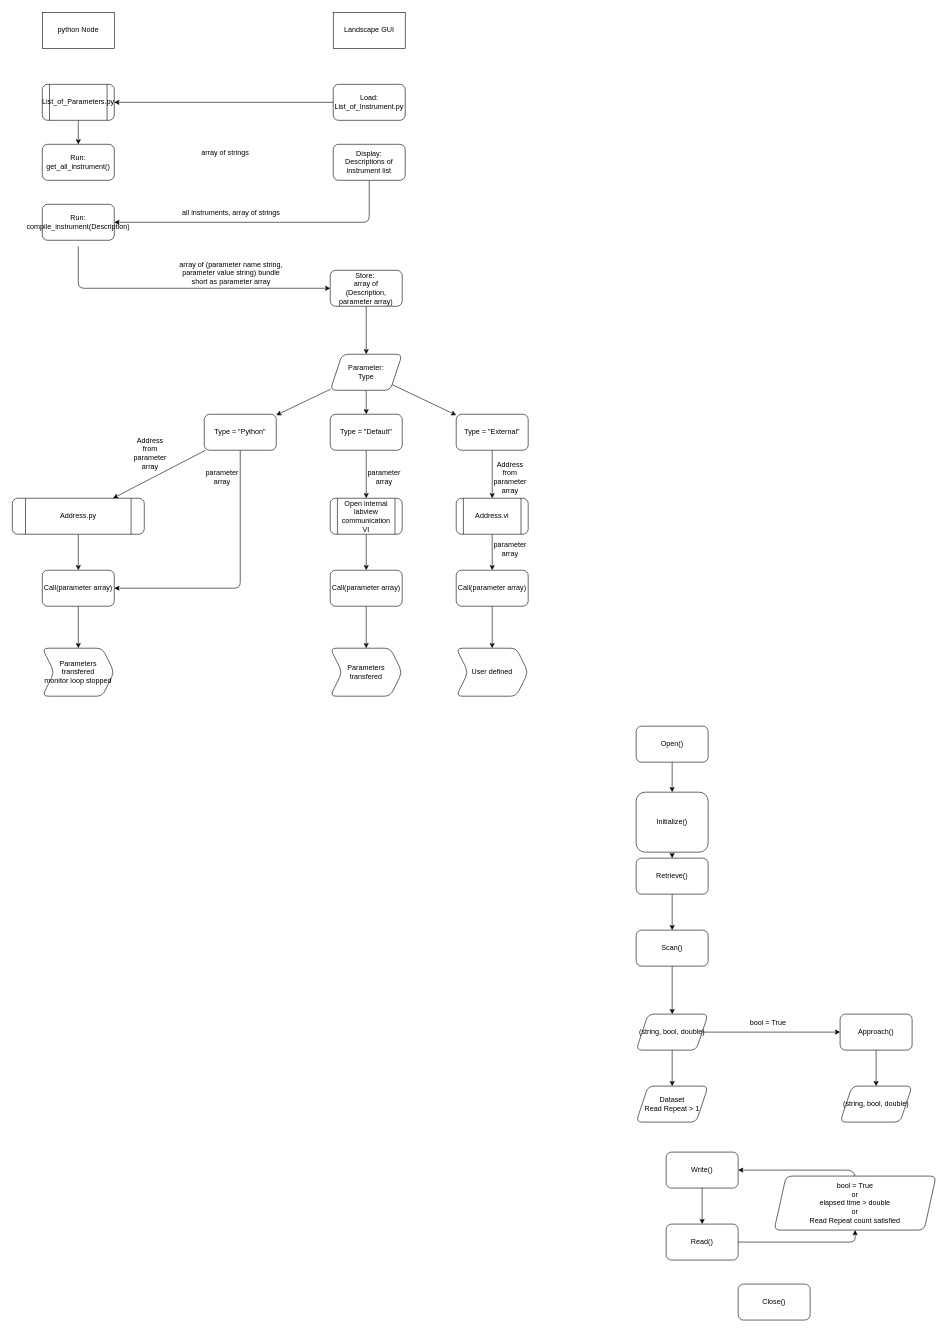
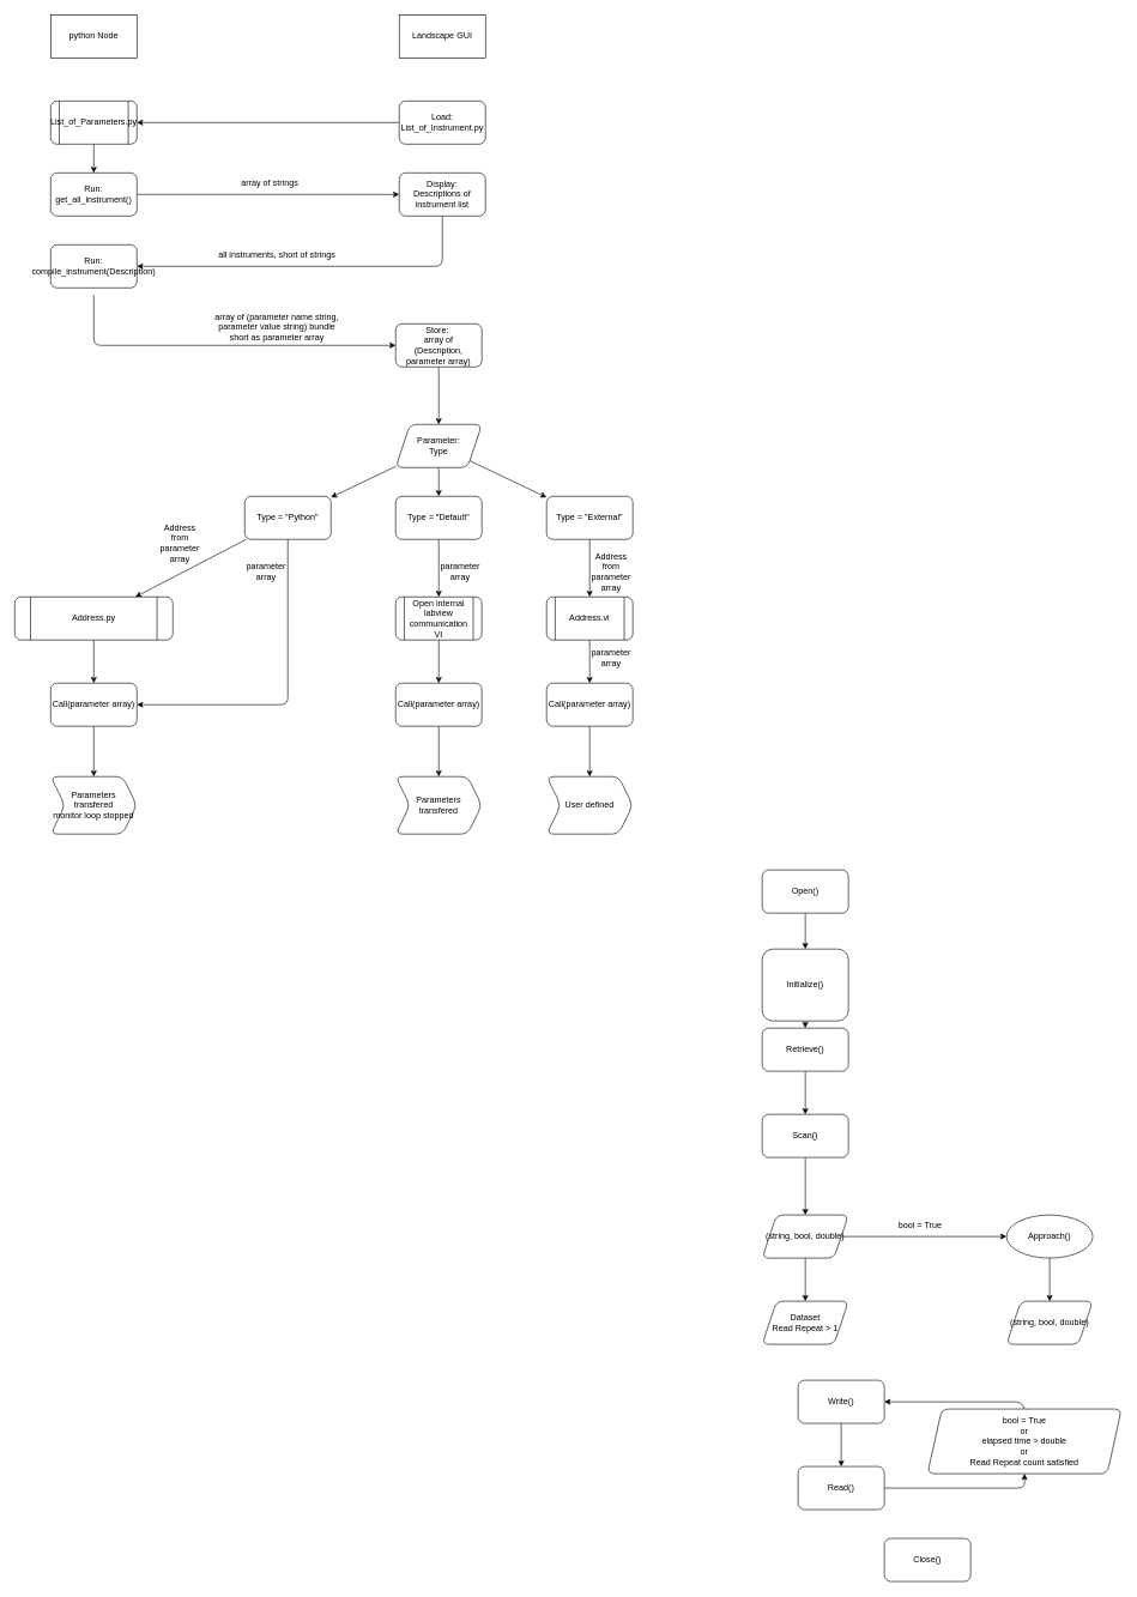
  <mxCell id="0" />
  <mxCell id="1" parent="0" />
+ <mxCell id="2" value="" style="edgeStyle=none;html=1;startArrow=none;exitX=1;exitY=0.5;exitDx=0;exitDy=0;" parent="1" source="26" target="7" edge="1"><mxGeometry relative="1" as="geometry"><mxPoint x="200" y="270" as="sourcePoint" /></mxGeometry></mxCell>
  <mxCell id="3" style="edgeStyle=none;html=1;exitX=0.5;exitY=1;exitDx=0;exitDy=0;entryX=0;entryY=0.5;entryDx=0;entryDy=0;" parent="1" target="14" edge="1"><mxGeometry relative="1" as="geometry"><mxPoint x="130" y="410" as="sourcePoint" /><mxPoint x="330" y="460" as="targetPoint" /><Array as="points"><mxPoint x="130" y="480" /></Array></mxGeometry></mxCell>
  <mxCell id="4" value="" style="edgeStyle=none;html=1;" parent="1" source="5" target="35" edge="1"><mxGeometry relative="1" as="geometry" /></mxCell>
  <mxCell id="5" value="Load:&lt;br&gt;List_of_Instrument.py" style="rounded=1;whiteSpace=wrap;html=1;" parent="1" vertex="1"><mxGeometry x="555" y="140" width="120" height="60" as="geometry" /></mxCell>
  <mxCell id="6" style="edgeStyle=none;html=1;exitX=0.5;exitY=1;exitDx=0;exitDy=0;" parent="1" source="7" target="27" edge="1"><mxGeometry relative="1" as="geometry"><mxPoint x="250" y="380" as="targetPoint" /><Array as="points"><mxPoint x="615" y="370" /></Array></mxGeometry></mxCell>
  <mxCell id="7" value="Display:&lt;br&gt;Descriptions of instrument list" style="whiteSpace=wrap;html=1;rounded=1;" parent="1" vertex="1"><mxGeometry x="555" y="240" width="120" height="60" as="geometry" /></mxCell>
  <mxCell id="8" value="python Node" style="rounded=0;whiteSpace=wrap;html=1;" parent="1" vertex="1"><mxGeometry x="70" y="20" width="120" height="60" as="geometry" /></mxCell>
  <mxCell id="9" value="Landscape GUI" style="rounded=0;whiteSpace=wrap;html=1;" parent="1" vertex="1"><mxGeometry x="555" y="20" width="120" height="60" as="geometry" /></mxCell>
  <mxCell id="10" value="array of strings" style="text;html=1;strokeColor=none;fillColor=none;align=center;verticalAlign=middle;whiteSpace=wrap;rounded=0;" parent="1" vertex="1"><mxGeometry x="270" y="240" width="210" height="30" as="geometry" /></mxCell>
  <mxCell id="11" value="array of (parameter name string, parameter value string) bundle&lt;br&gt;short as parameter array" style="text;html=1;strokeColor=none;fillColor=none;align=center;verticalAlign=middle;whiteSpace=wrap;rounded=0;" parent="1" vertex="1"><mxGeometry x="280" y="440" width="210" height="30" as="geometry" /></mxCell>
- <mxCell id="12" value="all instruments, array of strings" style="text;html=1;strokeColor=none;fillColor=none;align=center;verticalAlign=middle;whiteSpace=wrap;rounded=0;" parent="1" vertex="1"><mxGeometry x="285" y="340" width="200" height="30" as="geometry" /></mxCell>
+ <mxCell id="12" value="all instruments, short of strings" style="text;html=1;strokeColor=none;fillColor=none;align=center;verticalAlign=middle;whiteSpace=wrap;rounded=0;" parent="1" vertex="1"><mxGeometry x="285" y="340" width="200" height="30" as="geometry" /></mxCell>
  <mxCell id="13" value="" style="edgeStyle=none;html=1;" parent="1" source="14" target="18" edge="1"><mxGeometry relative="1" as="geometry" /></mxCell>
  <mxCell id="14" value="Store:&amp;nbsp;&lt;br&gt;array of&lt;br&gt;(Description, parameter array)" style="whiteSpace=wrap;html=1;rounded=1;" parent="1" vertex="1"><mxGeometry x="550" y="450" width="120" height="60" as="geometry" /></mxCell>
  <mxCell id="15" value="" style="edgeStyle=none;html=1;" parent="1" source="18" target="21" edge="1"><mxGeometry relative="1" as="geometry" /></mxCell>
  <mxCell id="16" value="" style="edgeStyle=none;html=1;" parent="1" source="18" target="23" edge="1"><mxGeometry relative="1" as="geometry" /></mxCell>
  <mxCell id="17" value="" style="edgeStyle=none;html=1;" parent="1" source="18" target="25" edge="1"><mxGeometry relative="1" as="geometry" /></mxCell>
  <mxCell id="18" value="Parameter:&lt;br&gt;Type" style="shape=parallelogram;perimeter=parallelogramPerimeter;whiteSpace=wrap;html=1;fixedSize=1;rounded=1;" parent="1" vertex="1"><mxGeometry x="550" y="590" width="120" height="60" as="geometry" /></mxCell>
  <mxCell id="19" value="" style="edgeStyle=none;html=1;" parent="1" source="21" target="30" edge="1"><mxGeometry relative="1" as="geometry" /></mxCell>
  <mxCell id="20" style="edgeStyle=none;html=1;exitX=0.5;exitY=1;exitDx=0;exitDy=0;entryX=1;entryY=0.5;entryDx=0;entryDy=0;" parent="1" source="21" target="33" edge="1"><mxGeometry relative="1" as="geometry"><Array as="points"><mxPoint x="400" y="980" /></Array></mxGeometry></mxCell>
  <mxCell id="21" value="Type = &quot;Python&quot;" style="whiteSpace=wrap;html=1;rounded=1;" parent="1" vertex="1"><mxGeometry x="340" y="690" width="120" height="60" as="geometry" /></mxCell>
  <mxCell id="22" value="" style="edgeStyle=none;html=1;" parent="1" source="23" target="39" edge="1"><mxGeometry relative="1" as="geometry" /></mxCell>
  <mxCell id="23" value="Type = &quot;Default&quot;" style="rounded=1;whiteSpace=wrap;html=1;" parent="1" vertex="1"><mxGeometry x="550" y="690" width="120" height="60" as="geometry" /></mxCell>
  <mxCell id="24" style="edgeStyle=none;html=1;exitX=0.5;exitY=1;exitDx=0;exitDy=0;entryX=0.5;entryY=0;entryDx=0;entryDy=0;" parent="1" source="25" target="41" edge="1"><mxGeometry relative="1" as="geometry" /></mxCell>
  <mxCell id="25" value="Type = &quot;External&quot;" style="whiteSpace=wrap;html=1;rounded=1;" parent="1" vertex="1"><mxGeometry x="760" y="690" width="120" height="60" as="geometry" /></mxCell>
  <mxCell id="26" value="Run:&lt;br&gt;get_all_instrument()" style="rounded=1;whiteSpace=wrap;html=1;" parent="1" vertex="1"><mxGeometry x="70" y="240" width="120" height="60" as="geometry" /></mxCell>
  <mxCell id="27" value="Run:&lt;br&gt;compile_instrument(Description)" style="rounded=1;whiteSpace=wrap;html=1;" parent="1" vertex="1"><mxGeometry x="70" y="340" width="120" height="60" as="geometry" /></mxCell>
  <mxCell id="28" value="parameter array" style="text;html=1;strokeColor=none;fillColor=none;align=center;verticalAlign=middle;whiteSpace=wrap;rounded=0;" parent="1" vertex="1"><mxGeometry x="610" y="780" width="60" height="30" as="geometry" /></mxCell>
  <mxCell id="29" value="" style="edgeStyle=none;html=1;" parent="1" source="30" target="33" edge="1"><mxGeometry relative="1" as="geometry" /></mxCell>
  <mxCell id="30" value="Address.py" style="shape=process;whiteSpace=wrap;html=1;backgroundOutline=1;rounded=1;" parent="1" vertex="1"><mxGeometry x="20" y="830" width="220" height="60" as="geometry" /></mxCell>
  <mxCell id="31" value="Address from parameter array" style="text;html=1;strokeColor=none;fillColor=none;align=center;verticalAlign=middle;whiteSpace=wrap;rounded=0;" parent="1" vertex="1"><mxGeometry x="220" y="740" width="60" height="30" as="geometry" /></mxCell>
  <mxCell id="32" value="" style="edgeStyle=none;html=1;" parent="1" source="33" target="37" edge="1"><mxGeometry relative="1" as="geometry" /></mxCell>
  <mxCell id="33" value="Call(parameter array)" style="whiteSpace=wrap;html=1;rounded=1;" parent="1" vertex="1"><mxGeometry x="70" y="950" width="120" height="60" as="geometry" /></mxCell>
  <mxCell id="34" style="edgeStyle=none;html=1;exitX=0.5;exitY=1;exitDx=0;exitDy=0;entryX=0.5;entryY=0;entryDx=0;entryDy=0;" parent="1" source="35" target="26" edge="1"><mxGeometry relative="1" as="geometry" /></mxCell>
  <mxCell id="35" value="List_of_Parameters.py" style="shape=process;whiteSpace=wrap;html=1;backgroundOutline=1;rounded=1;" parent="1" vertex="1"><mxGeometry x="70" y="140" width="120" height="60" as="geometry" /></mxCell>
  <mxCell id="36" value="parameter array" style="text;html=1;strokeColor=none;fillColor=none;align=center;verticalAlign=middle;whiteSpace=wrap;rounded=0;" parent="1" vertex="1"><mxGeometry x="340" y="780" width="60" height="30" as="geometry" /></mxCell>
  <mxCell id="37" value="Parameters transfered&lt;br&gt;monitor loop stopped" style="shape=step;perimeter=stepPerimeter;whiteSpace=wrap;html=1;fixedSize=1;rounded=1;" parent="1" vertex="1"><mxGeometry x="70" y="1080" width="120" height="80" as="geometry" /></mxCell>
  <mxCell id="38" style="edgeStyle=none;html=1;exitX=0.5;exitY=1;exitDx=0;exitDy=0;entryX=0.5;entryY=0;entryDx=0;entryDy=0;" parent="1" source="39" target="44" edge="1"><mxGeometry relative="1" as="geometry" /></mxCell>
  <mxCell id="39" value="Open internal labview communication VI" style="shape=process;whiteSpace=wrap;html=1;backgroundOutline=1;rounded=1;" parent="1" vertex="1"><mxGeometry x="550" y="830" width="120" height="60" as="geometry" /></mxCell>
  <mxCell id="40" style="edgeStyle=none;html=1;exitX=0.5;exitY=1;exitDx=0;exitDy=0;entryX=0.5;entryY=0;entryDx=0;entryDy=0;" parent="1" source="41" target="46" edge="1"><mxGeometry relative="1" as="geometry" /></mxCell>
  <mxCell id="41" value="Address.vi" style="shape=process;whiteSpace=wrap;html=1;backgroundOutline=1;rounded=1;" parent="1" vertex="1"><mxGeometry x="760" y="830" width="120" height="60" as="geometry" /></mxCell>
  <mxCell id="42" value="parameter array" style="text;html=1;strokeColor=none;fillColor=none;align=center;verticalAlign=middle;whiteSpace=wrap;rounded=0;" parent="1" vertex="1"><mxGeometry x="820" y="900" width="60" height="30" as="geometry" /></mxCell>
  <mxCell id="43" value="" style="edgeStyle=none;html=1;" parent="1" source="44" target="47" edge="1"><mxGeometry relative="1" as="geometry" /></mxCell>
  <mxCell id="44" value="Call(parameter array)" style="whiteSpace=wrap;html=1;rounded=1;" parent="1" vertex="1"><mxGeometry x="550" y="950" width="120" height="60" as="geometry" /></mxCell>
  <mxCell id="45" value="" style="edgeStyle=none;html=1;" parent="1" source="46" target="48" edge="1"><mxGeometry relative="1" as="geometry" /></mxCell>
  <mxCell id="46" value="Call(parameter array)" style="whiteSpace=wrap;html=1;rounded=1;" parent="1" vertex="1"><mxGeometry x="760" y="950" width="120" height="60" as="geometry" /></mxCell>
  <mxCell id="47" value="Parameters transfered" style="shape=step;perimeter=stepPerimeter;whiteSpace=wrap;html=1;fixedSize=1;rounded=1;" parent="1" vertex="1"><mxGeometry x="550" y="1080" width="120" height="80" as="geometry" /></mxCell>
  <mxCell id="48" value="User defined" style="shape=step;perimeter=stepPerimeter;whiteSpace=wrap;html=1;fixedSize=1;rounded=1;" parent="1" vertex="1"><mxGeometry x="760" y="1080" width="120" height="80" as="geometry" /></mxCell>
  <mxCell id="49" value="Address from parameter array" style="text;html=1;strokeColor=none;fillColor=none;align=center;verticalAlign=middle;whiteSpace=wrap;rounded=0;" parent="1" vertex="1"><mxGeometry x="820" y="780" width="60" height="30" as="geometry" /></mxCell>
  <mxCell id="50" value="" style="edgeStyle=none;html=1;" parent="1" source="51" target="53" edge="1"><mxGeometry relative="1" as="geometry" /></mxCell>
  <mxCell id="51" value="Open()" style="whiteSpace=wrap;html=1;rounded=1;" parent="1" vertex="1"><mxGeometry x="1060" y="1210" width="120" height="60" as="geometry" /></mxCell>
  <mxCell id="52" value="" style="edgeStyle=none;html=1;" parent="1" source="53" target="55" edge="1"><mxGeometry relative="1" as="geometry" /></mxCell>
  <mxCell id="53" value="Initialize()" style="whiteSpace=wrap;html=1;rounded=1;" parent="1" vertex="1"><mxGeometry x="1060" y="1320" width="120" height="100" as="geometry" /></mxCell>
  <mxCell id="54" value="" style="edgeStyle=none;html=1;" parent="1" source="55" target="57" edge="1"><mxGeometry relative="1" as="geometry" /></mxCell>
  <mxCell id="55" value="Retrieve()" style="whiteSpace=wrap;html=1;rounded=1;" parent="1" vertex="1"><mxGeometry x="1060" y="1430" width="120" height="60" as="geometry" /></mxCell>
  <mxCell id="56" value="" style="edgeStyle=none;html=1;" parent="1" source="57" target="60" edge="1"><mxGeometry relative="1" as="geometry" /></mxCell>
  <mxCell id="57" value="Scan()" style="whiteSpace=wrap;html=1;rounded=1;" parent="1" vertex="1"><mxGeometry x="1060" y="1550" width="120" height="60" as="geometry" /></mxCell>
  <mxCell id="58" value="" style="edgeStyle=none;html=1;" parent="1" source="60" target="62" edge="1"><mxGeometry relative="1" as="geometry" /></mxCell>
  <mxCell id="59" value="" style="edgeStyle=none;html=1;" edge="1" parent="1" source="60" target="70"><mxGeometry relative="1" as="geometry" /></mxCell>
  <mxCell id="60" value="(string, bool, double)" style="shape=parallelogram;perimeter=parallelogramPerimeter;whiteSpace=wrap;html=1;fixedSize=1;rounded=1;" parent="1" vertex="1"><mxGeometry x="1060" y="1690" width="120" height="60" as="geometry" /></mxCell>
  <mxCell id="61" value="" style="edgeStyle=none;html=1;" parent="1" source="62" target="63" edge="1"><mxGeometry relative="1" as="geometry" /></mxCell>
- <mxCell id="62" value="Approach()" style="whiteSpace=wrap;html=1;rounded=1;" parent="1" vertex="1"><mxGeometry x="1400" y="1690" width="120" height="60" as="geometry" /></mxCell>
+ <mxCell id="62" value="Approach()" style="ellipse;whiteSpace=wrap;html=1;" parent="1" vertex="1"><mxGeometry x="1400" y="1690" width="120" height="60" as="geometry" /></mxCell>
  <mxCell id="63" value="(string, bool, double)" style="shape=parallelogram;perimeter=parallelogramPerimeter;whiteSpace=wrap;html=1;fixedSize=1;rounded=1;" parent="1" vertex="1"><mxGeometry x="1400" y="1810" width="120" height="60" as="geometry" /></mxCell>
  <mxCell id="64" value="bool = True" style="text;html=1;strokeColor=none;fillColor=none;align=center;verticalAlign=middle;whiteSpace=wrap;rounded=0;" parent="1" vertex="1"><mxGeometry x="1200" y="1690" width="160" height="30" as="geometry" /></mxCell>
  <mxCell id="65" style="edgeStyle=none;html=1;exitX=0.5;exitY=1;exitDx=0;exitDy=0;entryX=0.5;entryY=0;entryDx=0;entryDy=0;" edge="1" parent="1" source="66" target="68"><mxGeometry relative="1" as="geometry" /></mxCell>
  <mxCell id="66" value="Write()" style="whiteSpace=wrap;html=1;rounded=1;" parent="1" vertex="1"><mxGeometry x="1110" y="1920" width="120" height="60" as="geometry" /></mxCell>
  <mxCell id="67" style="edgeStyle=none;html=1;exitX=1;exitY=0.5;exitDx=0;exitDy=0;entryX=0.5;entryY=1;entryDx=0;entryDy=0;" edge="1" parent="1" source="68" target="72"><mxGeometry relative="1" as="geometry"><Array as="points"><mxPoint x="1425" y="2070" /></Array></mxGeometry></mxCell>
  <mxCell id="68" value="Read()" style="whiteSpace=wrap;html=1;rounded=1;" parent="1" vertex="1"><mxGeometry x="1110" y="2040" width="120" height="60" as="geometry" /></mxCell>
  <mxCell id="69" value="Close()" style="whiteSpace=wrap;html=1;rounded=1;" parent="1" vertex="1"><mxGeometry x="1230" y="2140" width="120" height="60" as="geometry" /></mxCell>
  <mxCell id="70" value="Dataset&lt;br&gt;Read Repeat &amp;gt; 1" style="shape=parallelogram;perimeter=parallelogramPerimeter;whiteSpace=wrap;html=1;fixedSize=1;rounded=1;" vertex="1" parent="1"><mxGeometry x="1060" y="1810" width="120" height="60" as="geometry" /></mxCell>
  <mxCell id="71" style="edgeStyle=none;html=1;exitX=0.5;exitY=0;exitDx=0;exitDy=0;entryX=1;entryY=0.5;entryDx=0;entryDy=0;" edge="1" parent="1" source="72" target="66"><mxGeometry relative="1" as="geometry"><Array as="points"><mxPoint x="1420" y="1950" /></Array></mxGeometry></mxCell>
  <mxCell id="72" value="bool = True&lt;br&gt;or&lt;br&gt;elapsed time &amp;gt; double&lt;br&gt;or&lt;br&gt;Read Repeat count satisfied" style="shape=parallelogram;perimeter=parallelogramPerimeter;whiteSpace=wrap;html=1;fixedSize=1;rounded=1;" vertex="1" parent="1"><mxGeometry x="1290" y="1960" width="270" height="90" as="geometry" /></mxCell>
